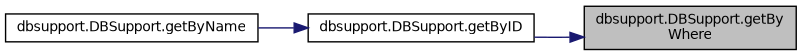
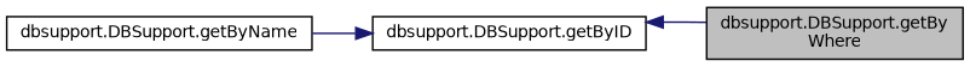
  digraph {
    rankdir=RL
    node [color=black fillcolor=white fontname=Helvetica fontsize=10 shape=record style=filled]
    edge [color=midnightblue dir=back fontname=Helvetica fontsize=10 labelfontname=Helvetica labelfontsize=10 style=solid]
    n1 [fillcolor=grey75 fontcolor=black height=0.2 label="dbsupport.DBSupport.getBy\lWhere" width=0.4]
    n2 [height=0.2 label="dbsupport.DBSupport.getByID" width=0.4]
    n3 [height=0.2 label="dbsupport.DBSupport.getByName" width=0.4]
-   n1 -> n2
+   n2 -> n1
    n2 -> n3
  }
